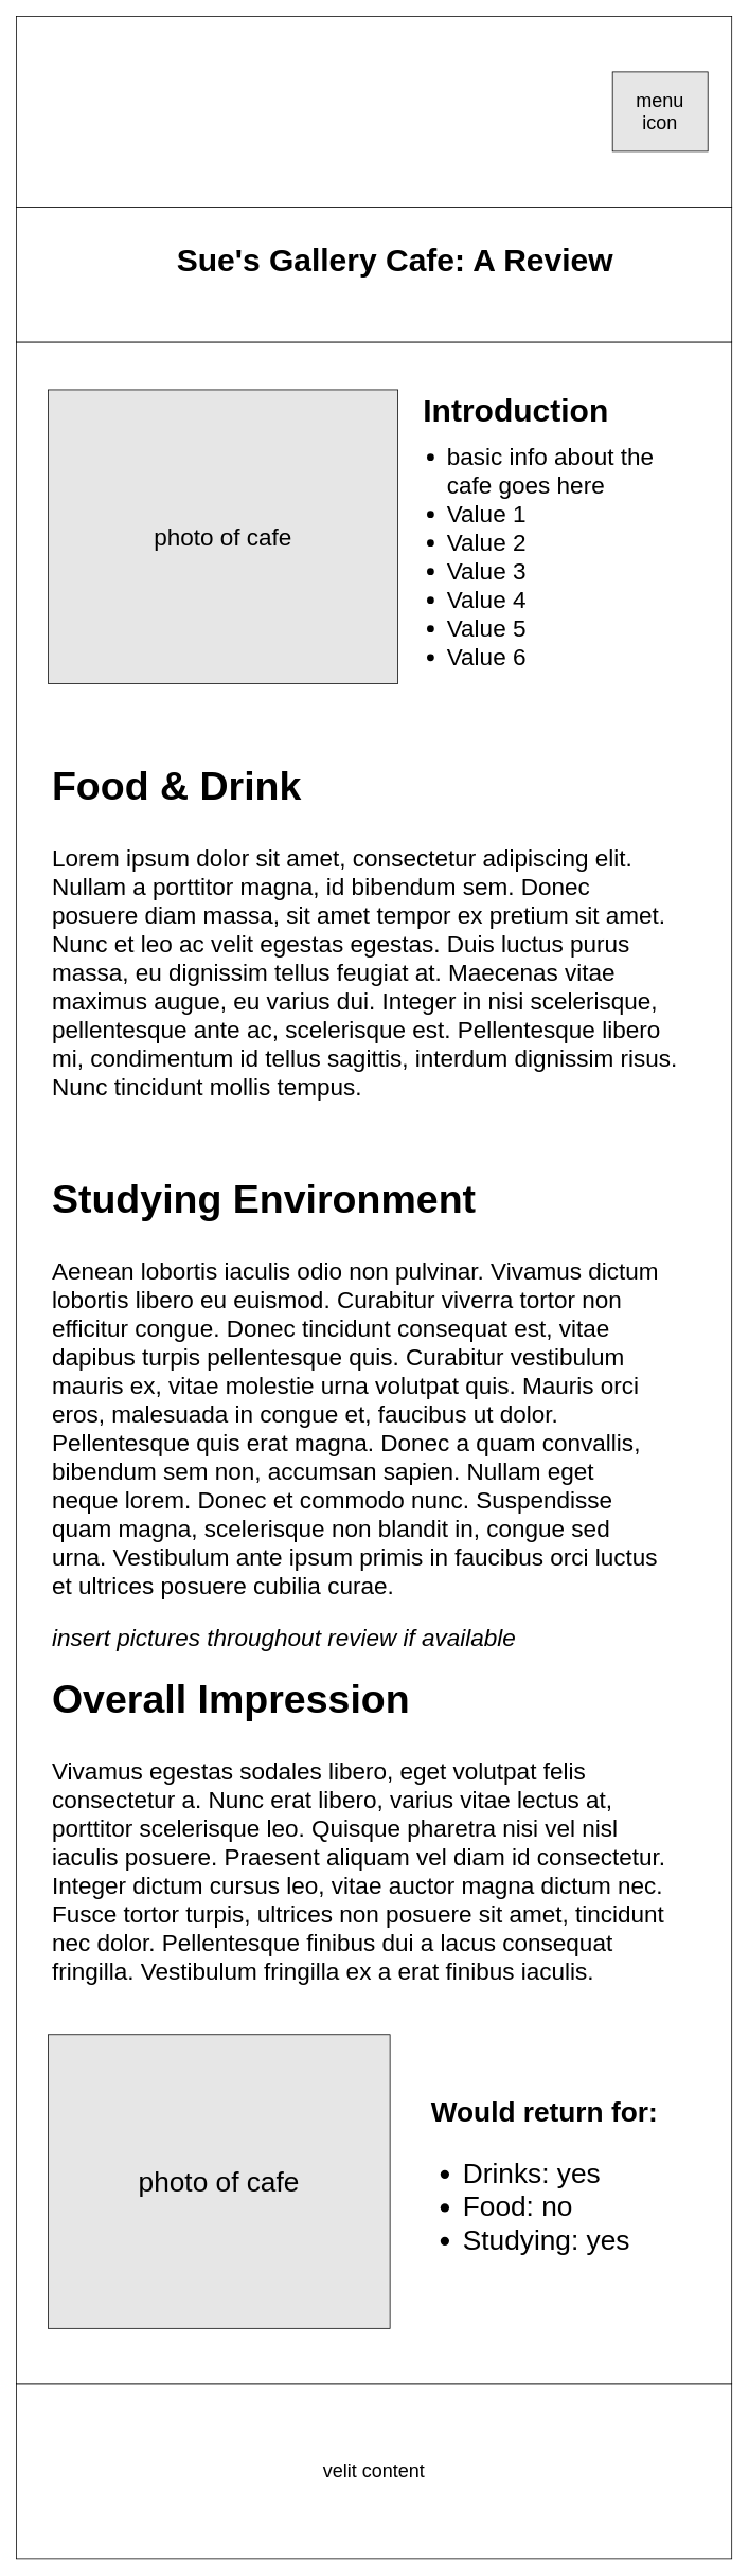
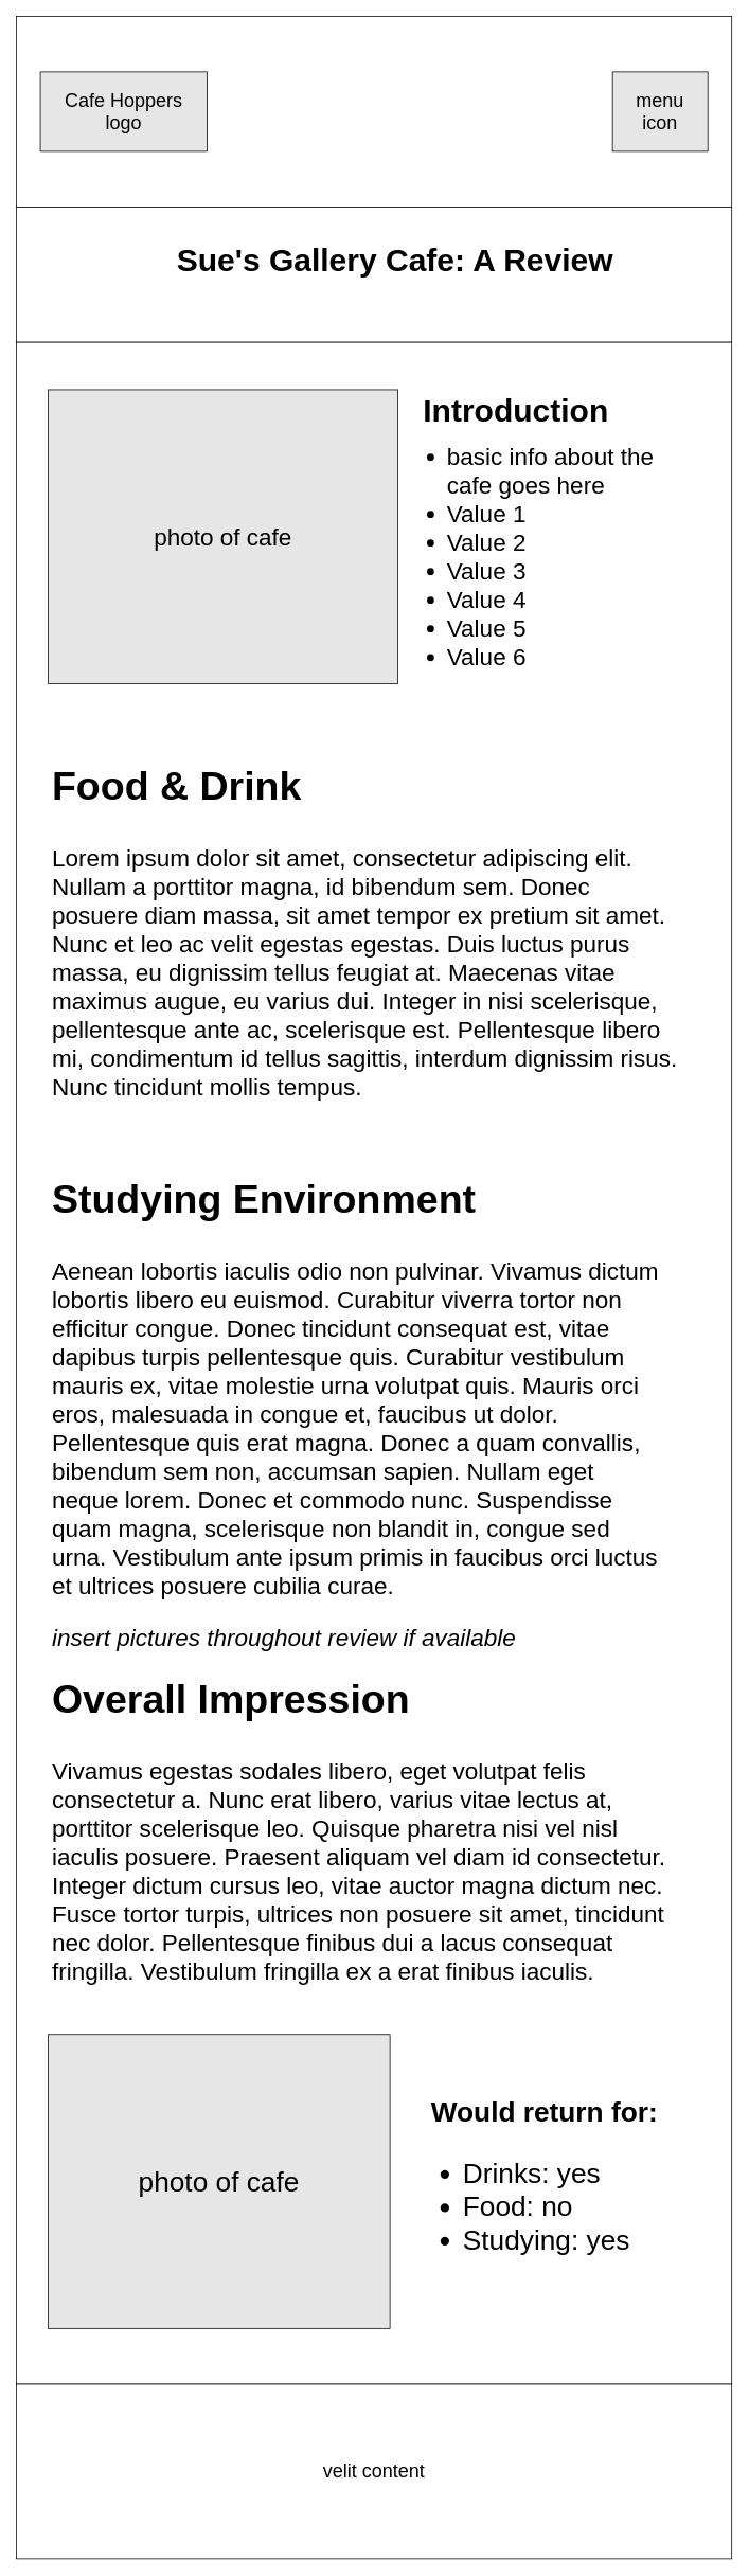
  <mxCell id="0" />
  <mxCell id="1" parent="0" />
  <mxCell id="2" value="" style="rounded=0;whiteSpace=wrap;html=1;fontSize=24;fillColor=#FFFFFF;" parent="1" vertex="1"><mxGeometry width="900" height="240" as="geometry" x="20" y="20" /></mxCell>
+ <mxCell id="3" value="&lt;font style=&quot;font-size: 24px;&quot;&gt;Cafe Hoppers&lt;br&gt;logo&lt;/font&gt;" style="rounded=0;whiteSpace=wrap;html=1;fillColor=#E6E6E6;" parent="1" vertex="1"><mxGeometry x="50" y="90" width="210" height="100" as="geometry" /></mxCell>
  <mxCell id="4" value="menu&lt;br&gt;icon" style="rounded=0;whiteSpace=wrap;html=1;fontSize=24;fillColor=#E6E6E6;" parent="1" vertex="1"><mxGeometry x="770" y="90" width="120" height="100" as="geometry" /></mxCell>
  <mxCell id="5" value="velit content" style="rounded=0;whiteSpace=wrap;html=1;fontSize=24;fillColor=#FFFFFF;" parent="1" vertex="1"><mxGeometry y="3000" width="900" height="220" as="geometry" x="20" /></mxCell>
  <mxCell id="6" value="" style="rounded=0;whiteSpace=wrap;html=1;" vertex="1" parent="1"><mxGeometry y="430" width="900" height="2570" as="geometry" x="20" /></mxCell>
  <mxCell id="7" value="&lt;span style=&quot;font-size: 30px;&quot;&gt;photo of cafe&lt;/span&gt;" style="rounded=0;whiteSpace=wrap;html=1;fillColor=#E6E6E6;" vertex="1" parent="1"><mxGeometry x="60" y="490" width="440" height="370" as="geometry" /></mxCell>
  <mxCell id="8" value="" style="rounded=0;whiteSpace=wrap;html=1;" vertex="1" parent="1"><mxGeometry y="260" width="900" height="170" as="geometry" x="20" /></mxCell>
  <mxCell id="9" value="&lt;font style=&quot;font-size: 40px;&quot;&gt;Sue's Gallery Cafe: A Review&lt;br&gt;&lt;/font&gt;" style="text;strokeColor=none;fillColor=none;html=1;fontSize=24;fontStyle=1;verticalAlign=middle;align=center;" vertex="1" parent="1"><mxGeometry x="218" y="282.5" width="555" height="87.5" as="geometry" /></mxCell>
  <mxCell id="10" value="&lt;font style=&quot;font-size: 40px;&quot;&gt;Introduction&lt;/font&gt;" style="text;strokeColor=none;fillColor=none;html=1;fontSize=24;fontStyle=1;verticalAlign=middle;align=left;" vertex="1" parent="1"><mxGeometry x="530" y="490" width="240" height="50" as="geometry" /></mxCell>
  <mxCell id="11" value="&lt;ul style=&quot;font-size: 30px;&quot;&gt;&lt;li&gt;basic info about the cafe goes here&lt;/li&gt;&lt;li&gt;Value 1&lt;/li&gt;&lt;li&gt;Value 2&lt;/li&gt;&lt;li&gt;Value 3&lt;/li&gt;&lt;li&gt;Value 4&lt;/li&gt;&lt;li&gt;Value 5&lt;/li&gt;&lt;li&gt;Value 6&lt;/li&gt;&lt;/ul&gt;" style="text;strokeColor=none;fillColor=none;html=1;whiteSpace=wrap;verticalAlign=top;overflow=hidden;fontSize=40;" vertex="1" parent="1"><mxGeometry x="520" y="520" width="350" height="340" as="geometry" /></mxCell>
  <mxCell id="12" value="&lt;h1&gt;&lt;font style=&quot;font-size: 50px;&quot;&gt;Food &amp;amp; Drink&lt;/font&gt;&lt;/h1&gt;&lt;p&gt;Lorem ipsum dolor sit amet, consectetur adipiscing elit. Nullam a porttitor magna, id bibendum sem. Donec posuere diam massa, sit amet tempor ex pretium sit amet. Nunc et leo ac velit egestas egestas. Duis luctus purus massa, eu dignissim tellus feugiat at. Maecenas vitae maximus augue, eu varius dui. Integer in nisi scelerisque, pellentesque ante ac, scelerisque est. Pellentesque libero mi, condimentum id tellus sagittis, interdum dignissim risus. Nunc tincidunt mollis tempus.&lt;/p&gt;" style="text;html=1;strokeColor=none;fillColor=none;spacing=5;spacingTop=-20;whiteSpace=wrap;overflow=hidden;rounded=0;fontSize=30;" vertex="1" parent="1"><mxGeometry x="60" y="920" width="800" height="520" as="geometry" /></mxCell>
  <mxCell id="13" value="&lt;h1&gt;&lt;span style=&quot;font-size: 50px;&quot;&gt;Studying Environment&lt;/span&gt;&lt;/h1&gt;&lt;p&gt;Aenean lobortis iaculis odio non pulvinar. Vivamus dictum lobortis libero eu euismod. Curabitur viverra tortor non efficitur congue. Donec tincidunt consequat est, vitae dapibus turpis pellentesque quis. Curabitur vestibulum mauris ex, vitae molestie urna volutpat quis. Mauris orci eros, malesuada in congue et, faucibus ut dolor. Pellentesque quis erat magna. Donec a quam convallis, bibendum sem non, accumsan sapien. Nullam eget neque lorem. Donec et commodo nunc. Suspendisse quam magna, scelerisque non blandit in, congue sed urna. Vestibulum ante ipsum primis in faucibus orci luctus et ultrices posuere cubilia curae.&lt;/p&gt;&lt;p&gt;&lt;i&gt;insert pictures throughout review if available&lt;/i&gt;&lt;/p&gt;" style="text;html=1;strokeColor=none;fillColor=none;spacing=5;spacingTop=-20;whiteSpace=wrap;overflow=hidden;rounded=0;fontSize=30;" vertex="1" parent="1"><mxGeometry x="60" y="1440" width="780" height="660" as="geometry" /></mxCell>
  <mxCell id="14" value="&lt;h1&gt;&lt;span style=&quot;font-size: 50px;&quot;&gt;Overall Impression&lt;/span&gt;&lt;/h1&gt;&lt;p&gt;Vivamus egestas sodales libero, eget volutpat felis consectetur a. Nunc erat libero, varius vitae lectus at, porttitor scelerisque leo. Quisque pharetra nisi vel nisl iaculis posuere. Praesent aliquam vel diam id consectetur. Integer dictum cursus leo, vitae auctor magna dictum nec. Fusce tortor turpis, ultrices non posuere sit amet, tincidunt nec dolor. Pellentesque finibus dui a lacus consequat fringilla. Vestibulum fringilla ex a erat finibus iaculis.&lt;/p&gt;" style="text;html=1;strokeColor=none;fillColor=none;spacing=5;spacingTop=-20;whiteSpace=wrap;overflow=hidden;rounded=0;fontSize=30;" vertex="1" parent="1"><mxGeometry x="60" y="2070" width="800" height="480" as="geometry" /></mxCell>
  <mxCell id="15" value="&lt;span style=&quot;font-size: 35px;&quot;&gt;Would return for:&lt;br&gt;&lt;ul&gt;&lt;li&gt;&lt;span style=&quot;font-weight: normal;&quot;&gt;Drinks: yes&lt;/span&gt;&lt;/li&gt;&lt;li&gt;&lt;span style=&quot;font-weight: normal;&quot;&gt;Food: no&lt;/span&gt;&lt;/li&gt;&lt;li&gt;&lt;span style=&quot;font-weight: normal;&quot;&gt;Studying: yes&lt;/span&gt;&lt;/li&gt;&lt;/ul&gt;&lt;/span&gt;" style="text;strokeColor=none;fillColor=none;html=1;fontSize=24;fontStyle=1;verticalAlign=top;align=left;" vertex="1" parent="1"><mxGeometry x="540" y="2630" width="310" height="230" as="geometry" /></mxCell>
  <mxCell id="16" value="photo of cafe" style="rounded=0;whiteSpace=wrap;html=1;fontSize=35;fillColor=#E6E6E6;" vertex="1" parent="1"><mxGeometry x="60" y="2560" width="430" height="370" as="geometry" /></mxCell>
